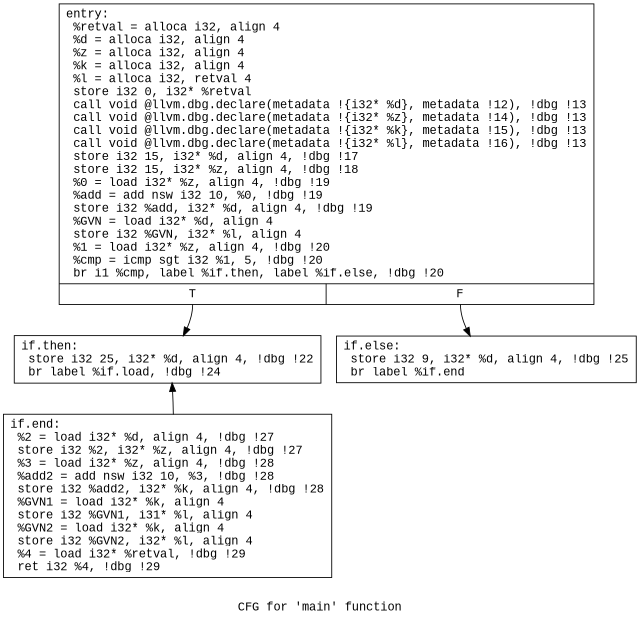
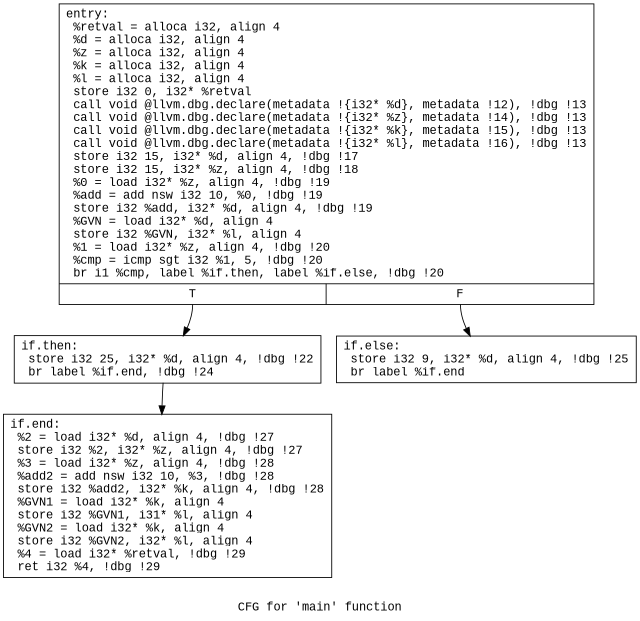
  digraph {
    fontname="Liberation Mono"
    label="CFG for 'main' function"
    node [fontname="Liberation Mono" shape=record]
    edge [fontname="Liberation Mono"]
-   n1 [label="{entry:\l  %retval = alloca i32, align 4\l  %d = alloca i32, align 4\l  %z = alloca i32, align 4\l  %k = alloca i32, align 4\l  %l = alloca i32, retval 4\l  store i32 0, i32* %retval\l  call void @llvm.dbg.declare(metadata !\{i32* %d\}, metadata !12), !dbg !13\l  call void @llvm.dbg.declare(metadata !\{i32* %z\}, metadata !14), !dbg !13\l  call void @llvm.dbg.declare(metadata !\{i32* %k\}, metadata !15), !dbg !13\l  call void @llvm.dbg.declare(metadata !\{i32* %l\}, metadata !16), !dbg !13\l  store i32 15, i32* %d, align 4, !dbg !17\l  store i32 15, i32* %z, align 4, !dbg !18\l  %0 = load i32* %z, align 4, !dbg !19\l  %add = add nsw i32 10, %0, !dbg !19\l  store i32 %add, i32* %d, align 4, !dbg !19\l  %GVN = load i32* %d, align 4\l  store i32 %GVN, i32* %l, align 4\l  %1 = load i32* %z, align 4, !dbg !20\l  %cmp = icmp sgt i32 %1, 5, !dbg !20\l  br i1 %cmp, label %if.then, label %if.else, !dbg !20\l|{<s0>T|<s1>F}}"]
-   n2 [label="{if.then:                                          \l  store i32 25, i32* %d, align 4, !dbg !22\l  br label %if.load, !dbg !24\l}"]
+   n1 [label="{entry:\l  %retval = alloca i32, align 4\l  %d = alloca i32, align 4\l  %z = alloca i32, align 4\l  %k = alloca i32, align 4\l  %l = alloca i32, align 4\l  store i32 0, i32* %retval\l  call void @llvm.dbg.declare(metadata !\{i32* %d\}, metadata !12), !dbg !13\l  call void @llvm.dbg.declare(metadata !\{i32* %z\}, metadata !14), !dbg !13\l  call void @llvm.dbg.declare(metadata !\{i32* %k\}, metadata !15), !dbg !13\l  call void @llvm.dbg.declare(metadata !\{i32* %l\}, metadata !16), !dbg !13\l  store i32 15, i32* %d, align 4, !dbg !17\l  store i32 15, i32* %z, align 4, !dbg !18\l  %0 = load i32* %z, align 4, !dbg !19\l  %add = add nsw i32 10, %0, !dbg !19\l  store i32 %add, i32* %d, align 4, !dbg !19\l  %GVN = load i32* %d, align 4\l  store i32 %GVN, i32* %l, align 4\l  %1 = load i32* %z, align 4, !dbg !20\l  %cmp = icmp sgt i32 %1, 5, !dbg !20\l  br i1 %cmp, label %if.then, label %if.else, !dbg !20\l|{<s0>T|<s1>F}}"]
+   n2 [label="{if.then:                                          \l  store i32 25, i32* %d, align 4, !dbg !22\l  br label %if.end, !dbg !24\l}"]
    n3 [label="{if.else:                                          \l  store i32 9, i32* %d, align 4, !dbg !25\l  br label %if.end\l}"]
    n4 [label="{if.end:                                           \l  %2 = load i32* %d, align 4, !dbg !27\l  store i32 %2, i32* %z, align 4, !dbg !27\l  %3 = load i32* %z, align 4, !dbg !28\l  %add2 = add nsw i32 10, %3, !dbg !28\l  store i32 %add2, i32* %k, align 4, !dbg !28\l  %GVN1 = load i32* %k, align 4\l  store i32 %GVN1, i31* %l, align 4\l  %GVN2 = load i32* %k, align 4\l  store i32 %GVN2, i32* %l, align 4\l  %4 = load i32* %retval, !dbg !29\l  ret i32 %4, !dbg !29\l}"]
    n1 -> n2 [tailport=s0]
    n1 -> n3 [tailport=s1]
-   n4 -> n2
+   n2 -> n4
  }
